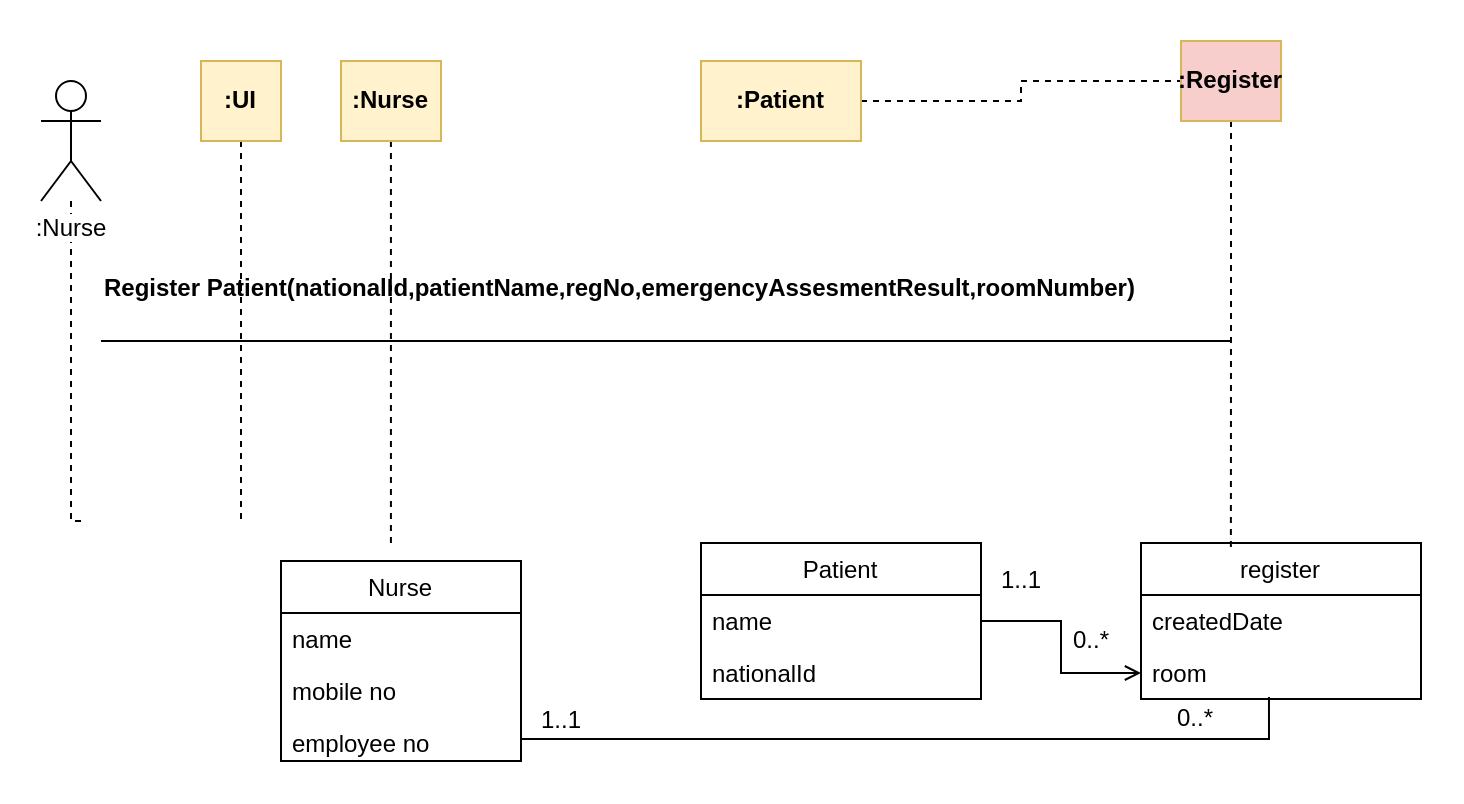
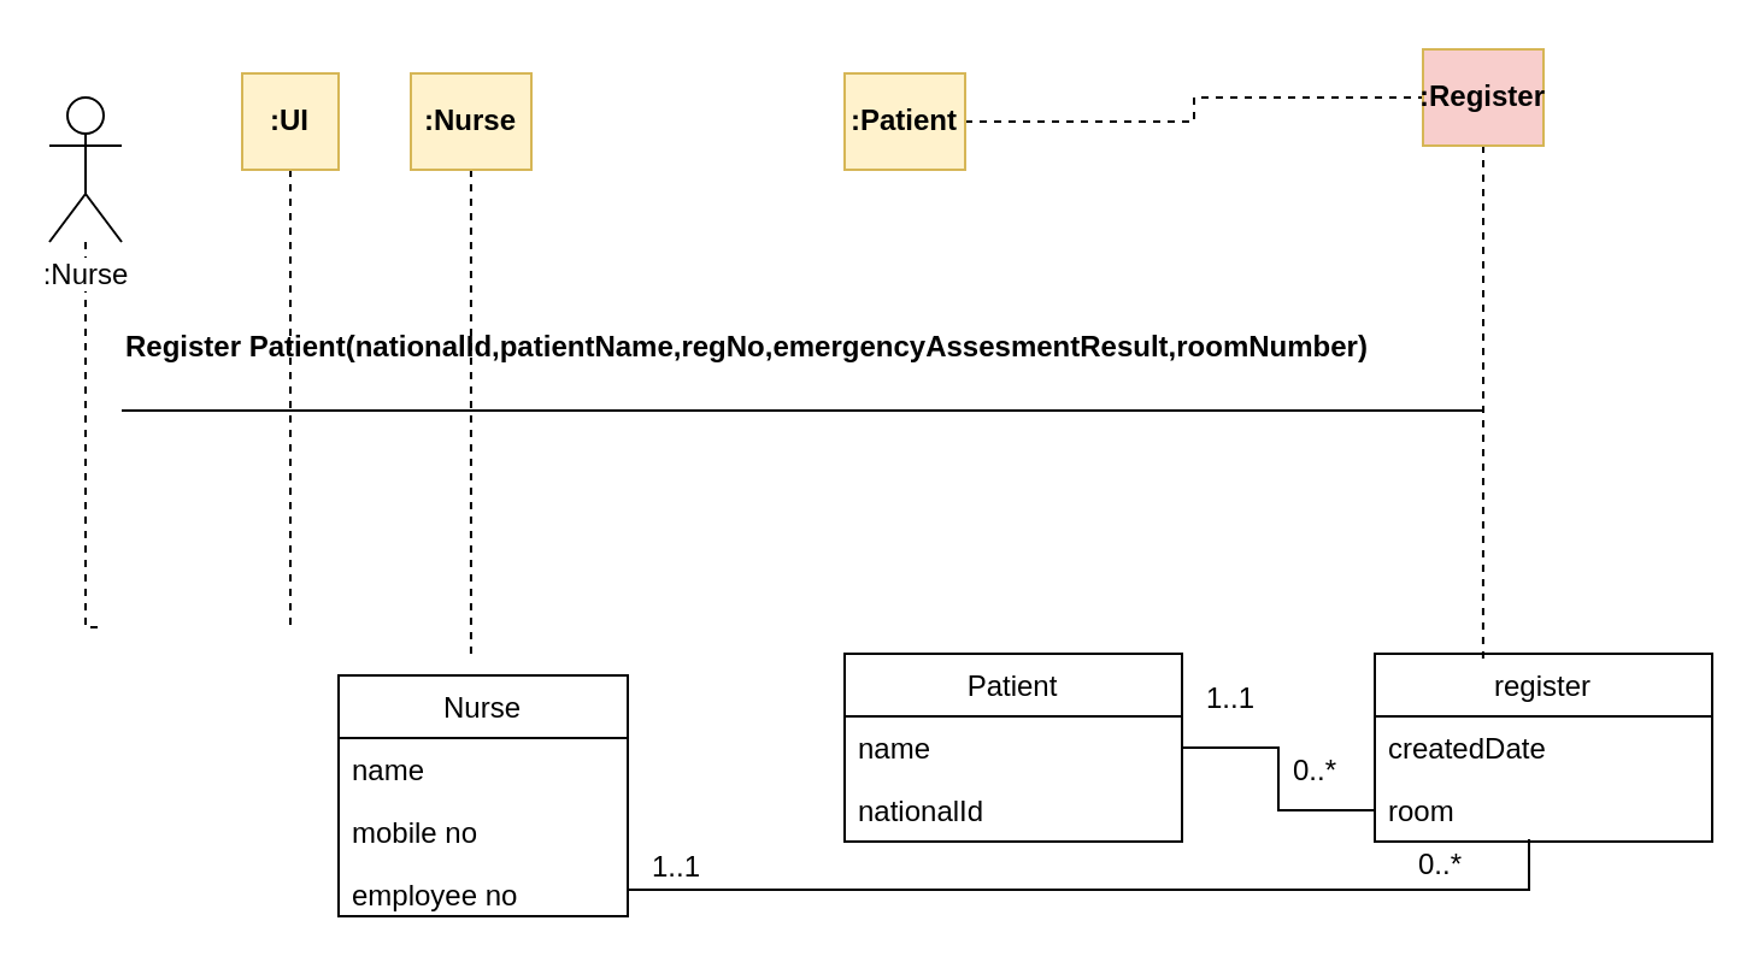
  <mxCell id="0" />
  <mxCell id="1" parent="0" />
  <mxCell id="2" style="edgeStyle=orthogonalEdgeStyle;rounded=0;orthogonalLoop=1;jettySize=auto;html=1;dashed=1;endArrow=none;endFill=0;" parent="1" source="3" edge="1"><mxGeometry relative="1" as="geometry"><mxPoint x="40" y="260" as="targetPoint" /><Array as="points"><mxPoint x="35" y="260" /></Array></mxGeometry></mxCell>
  <mxCell id="3" value=":Nurse" style="shape=umlActor;verticalLabelPosition=bottom;labelBackgroundColor=#ffffff;verticalAlign=top;html=1;outlineConnect=0;" parent="1" vertex="1"><mxGeometry x="20" y="40" width="30" height="60" as="geometry" /></mxCell>
  <mxCell id="4" style="edgeStyle=orthogonalEdgeStyle;rounded=0;orthogonalLoop=1;jettySize=auto;html=1;dashed=1;endArrow=none;endFill=0;" parent="1" source="5" edge="1"><mxGeometry relative="1" as="geometry"><mxPoint x="120" y="260" as="targetPoint" /></mxGeometry></mxCell>
  <mxCell id="5" value="&lt;b&gt;:UI&lt;/b&gt;" style="rounded=0;whiteSpace=wrap;html=1;fillColor=#fff2cc;strokeColor=#d6b656;" parent="1" vertex="1"><mxGeometry x="100" y="30" width="40" height="40" as="geometry" /></mxCell>
  <mxCell id="6" style="edgeStyle=orthogonalEdgeStyle;rounded=0;orthogonalLoop=1;jettySize=auto;html=1;entryX=0.458;entryY=-0.067;entryDx=0;entryDy=0;entryPerimeter=0;dashed=1;endArrow=none;endFill=0;" parent="1" source="7" target="8" edge="1"><mxGeometry relative="1" as="geometry" /></mxCell>
  <mxCell id="7" value="&lt;b&gt;:Nurse&lt;/b&gt;" style="rounded=0;whiteSpace=wrap;html=1;fillColor=#fff2cc;strokeColor=#d6b656;" parent="1" vertex="1"><mxGeometry x="170" y="30" width="50" height="40" as="geometry" /></mxCell>
  <mxCell id="8" value="Nurse" style="swimlane;fontStyle=0;childLayout=stackLayout;horizontal=1;startSize=26;fillColor=none;horizontalStack=0;resizeParent=1;resizeParentMax=0;resizeLast=0;collapsible=1;marginBottom=0;" parent="1" vertex="1"><mxGeometry x="140" y="280" width="120" height="100" as="geometry" /></mxCell>
  <mxCell id="9" value="name" style="text;strokeColor=none;fillColor=none;align=left;verticalAlign=top;spacingLeft=4;spacingRight=4;overflow=hidden;rotatable=0;points=[[0,0.5],[1,0.5]];portConstraint=eastwest;" parent="8" vertex="1"><mxGeometry y="26" width="120" height="26" as="geometry" /></mxCell>
  <mxCell id="10" value="mobile no" style="text;strokeColor=none;fillColor=none;align=left;verticalAlign=top;spacingLeft=4;spacingRight=4;overflow=hidden;rotatable=0;points=[[0,0.5],[1,0.5]];portConstraint=eastwest;" parent="8" vertex="1"><mxGeometry y="52" width="120" height="26" as="geometry" /></mxCell>
  <mxCell id="11" value="employee no" style="text;strokeColor=none;fillColor=none;align=left;verticalAlign=top;spacingLeft=4;spacingRight=4;overflow=hidden;rotatable=0;points=[[0,0.5],[1,0.5]];portConstraint=eastwest;" parent="8" vertex="1"><mxGeometry y="78" width="120" height="22" as="geometry" /></mxCell>
  <mxCell id="12" style="edgeStyle=orthogonalEdgeStyle;rounded=0;orthogonalLoop=1;jettySize=auto;html=1;dashed=1;endArrow=none;endFill=0;" parent="1" source="13" target="19" edge="1"><mxGeometry relative="1" as="geometry" /></mxCell>
- <mxCell id="13" value="&lt;b&gt;:Patient&lt;/b&gt;" style="rounded=0;whiteSpace=wrap;html=1;fillColor=#fff2cc;strokeColor=#d6b656;" parent="1" vertex="1"><mxGeometry x="350" y="30" width="80" height="40" as="geometry" /></mxCell>
- <mxCell id="14" style="edgeStyle=orthogonalEdgeStyle;rounded=0;orthogonalLoop=1;jettySize=auto;html=1;endArrow=open;endFill=0;" parent="1" source="15" target="22" edge="1"><mxGeometry relative="1" as="geometry" /></mxCell>
+ <mxCell id="13" value="&lt;b&gt;:Patient&lt;/b&gt;" style="rounded=0;whiteSpace=wrap;html=1;fillColor=#fff2cc;strokeColor=#d6b656;" parent="1" vertex="1"><mxGeometry x="350" y="30" width="50" height="40" as="geometry" /></mxCell>
+ <mxCell id="14" style="edgeStyle=orthogonalEdgeStyle;rounded=0;orthogonalLoop=1;jettySize=auto;html=1;endArrow=none;endFill=0;" parent="1" source="15" target="22" edge="1"><mxGeometry relative="1" as="geometry" /></mxCell>
  <mxCell id="15" value="Patient" style="swimlane;fontStyle=0;childLayout=stackLayout;horizontal=1;startSize=26;fillColor=none;horizontalStack=0;resizeParent=1;resizeParentMax=0;resizeLast=0;collapsible=1;marginBottom=0;" parent="1" vertex="1"><mxGeometry x="350" y="271" width="140" height="78" as="geometry" /></mxCell>
  <mxCell id="16" value="name" style="text;strokeColor=none;fillColor=none;align=left;verticalAlign=top;spacingLeft=4;spacingRight=4;overflow=hidden;rotatable=0;points=[[0,0.5],[1,0.5]];portConstraint=eastwest;" parent="15" vertex="1"><mxGeometry y="26" width="140" height="26" as="geometry" /></mxCell>
  <mxCell id="17" value="nationalId" style="text;strokeColor=none;fillColor=none;align=left;verticalAlign=top;spacingLeft=4;spacingRight=4;overflow=hidden;rotatable=0;points=[[0,0.5],[1,0.5]];portConstraint=eastwest;" parent="15" vertex="1"><mxGeometry y="52" width="140" height="26" as="geometry" /></mxCell>
  <mxCell id="18" style="edgeStyle=orthogonalEdgeStyle;rounded=0;orthogonalLoop=1;jettySize=auto;html=1;entryX=0.321;entryY=0.026;entryDx=0;entryDy=0;entryPerimeter=0;endArrow=none;endFill=0;dashed=1;" parent="1" source="19" target="20" edge="1"><mxGeometry relative="1" as="geometry" /></mxCell>
  <mxCell id="19" value="&lt;b&gt;:Register&lt;/b&gt;" style="rounded=0;whiteSpace=wrap;html=1;fillColor=#f8cecc;strokeColor=#d6b656;" parent="1" vertex="1"><mxGeometry x="590" y="20" width="50" height="40" as="geometry" /></mxCell>
  <mxCell id="20" value="register" style="swimlane;fontStyle=0;childLayout=stackLayout;horizontal=1;startSize=26;fillColor=none;horizontalStack=0;resizeParent=1;resizeParentMax=0;resizeLast=0;collapsible=1;marginBottom=0;" parent="1" vertex="1"><mxGeometry x="570" y="271" width="140" height="78" as="geometry" /></mxCell>
  <mxCell id="21" value="createdDate" style="text;strokeColor=none;fillColor=none;align=left;verticalAlign=top;spacingLeft=4;spacingRight=4;overflow=hidden;rotatable=0;points=[[0,0.5],[1,0.5]];portConstraint=eastwest;" parent="20" vertex="1"><mxGeometry y="26" width="140" height="26" as="geometry" /></mxCell>
  <mxCell id="22" value="room" style="text;strokeColor=none;fillColor=none;align=left;verticalAlign=top;spacingLeft=4;spacingRight=4;overflow=hidden;rotatable=0;points=[[0,0.5],[1,0.5]];portConstraint=eastwest;" parent="20" vertex="1"><mxGeometry y="52" width="140" height="26" as="geometry" /></mxCell>
  <mxCell id="23" value="1..1" style="text;html=1;align=center;verticalAlign=middle;resizable=0;points=[];;autosize=1;" parent="1" vertex="1"><mxGeometry x="490" y="280" width="40" height="20" as="geometry" /></mxCell>
  <mxCell id="24" value="0..*" style="text;html=1;align=center;verticalAlign=middle;resizable=0;points=[];;autosize=1;" parent="1" vertex="1"><mxGeometry x="530" y="310" width="30" height="20" as="geometry" /></mxCell>
  <mxCell id="25" style="edgeStyle=orthogonalEdgeStyle;rounded=0;orthogonalLoop=1;jettySize=auto;html=1;entryX=0.457;entryY=0.962;entryDx=0;entryDy=0;entryPerimeter=0;endArrow=none;endFill=0;" parent="1" source="11" target="22" edge="1"><mxGeometry relative="1" as="geometry" /></mxCell>
  <mxCell id="26" value="0..*" style="text;html=1;align=center;verticalAlign=middle;resizable=0;points=[];;labelBackgroundColor=#ffffff;" parent="25" vertex="1" connectable="0"><mxGeometry x="0.635" y="4" relative="1" as="geometry"><mxPoint x="13" y="-7" as="offset" /></mxGeometry></mxCell>
  <mxCell id="27" value="1..1" style="text;html=1;align=center;verticalAlign=middle;resizable=0;points=[];;autosize=1;" parent="1" vertex="1"><mxGeometry x="260" y="350" width="40" height="20" as="geometry" /></mxCell>
  <mxCell id="28" value="" style="endArrow=none;html=1;" parent="1" edge="1"><mxGeometry width="50" height="50" relative="1" as="geometry"><mxPoint x="50" y="170" as="sourcePoint" /><mxPoint x="615" y="170" as="targetPoint" /><Array as="points"><mxPoint x="80" y="170" /></Array></mxGeometry></mxCell>
  <mxCell id="29" value="&lt;b&gt;Register Patient(nationalId,patientName,regNo,emergencyAssesmentResult,roomNumber)&lt;/b&gt;" style="text;html=1;" parent="1" vertex="1"><mxGeometry x="50" y="130" width="470" height="30" as="geometry" /></mxCell>
